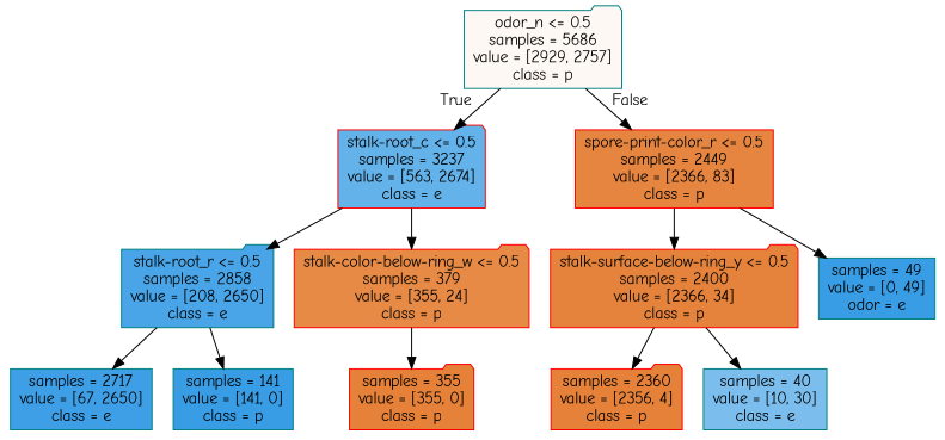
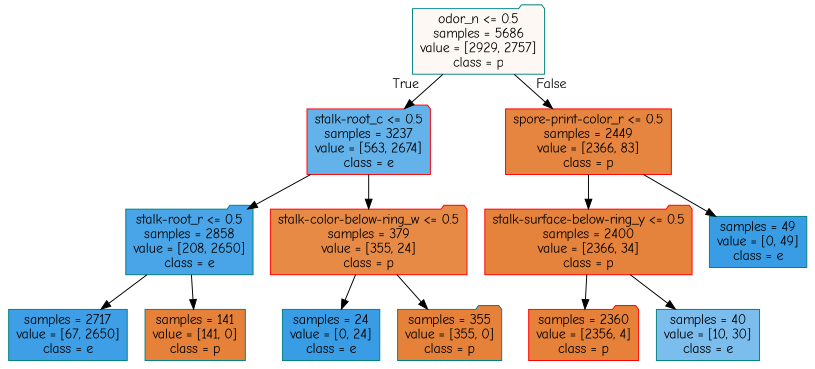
  digraph {
    fontname="Comic Neue"
    node [color=teal fillcolor="#e58139" fontname="Comic Neue" shape=folder style=filled]
    edge [fontname="Comic Neue"]
    n1 [fillcolor="#fdf8f3" label="odor_n <= 0.5\nsamples = 5686\nvalue = [2929, 2757]\nclass = p"]
    n2 [color=red fillcolor="#63b2ea" label="stalk-root_c <= 0.5\nsamples = 3237\nvalue = [563, 2674]\nclass = e"]
    n3 [color=red fillcolor="#e68540" label="spore-print-color_r <= 0.5\nsamples = 2449\nvalue = [2366, 83]\nclass = p" shape=box]
    n4 [fillcolor="#49a5e7" label="stalk-root_r <= 0.5\nsamples = 2858\nvalue = [208, 2650]\nclass = e"]
    n5 [color=red fillcolor="#e78a46" label="stalk-color-below-ring_w <= 0.5\nsamples = 379\nvalue = [355, 24]\nclass = p"]
    n6 [color=red fillcolor="#e5833c" label="stalk-surface-below-ring_y <= 0.5\nsamples = 2400\nvalue = [2366, 34]\nclass = p"]
-   n7 [fillcolor="#399de5" label="samples = 49\nvalue = [0, 49]\nodor = e" shape=box]
+   n7 [fillcolor="#399de5" label="samples = 49\nvalue = [0, 49]\nclass = e" shape=box]
    n8 [fillcolor="#3e9fe6" label="samples = 2717\nvalue = [67, 2650]\nclass = e" shape=box]
-   n9 [fillcolor="#399de5" label="samples = 141\nvalue = [141, 0]\nclass = p" shape=box]
-   n11 [color=red label="samples = 355\nvalue = [355, 0]\nclass = p"]
+   n9 [label="samples = 141\nvalue = [141, 0]\nclass = p" shape=box]
+   n10 [fillcolor="#399de5" label="samples = 24\nvalue = [0, 24]\nclass = e" shape=box]
+   n11 [label="samples = 355\nvalue = [355, 0]\nclass = p"]
    n12 [color=red label="samples = 2360\nvalue = [2356, 4]\nclass = p"]
    n13 [fillcolor="#7bbeee" label="samples = 40\nvalue = [10, 30]\nclass = e" shape=box]
    n1 -> n2 [headlabel=True labelangle=45 labeldistance=2.5]
    n1 -> n3 [headlabel=False labelangle=-45 labeldistance=2.5]
    n2 -> n4
    n2 -> n5
    n3 -> n6
    n3 -> n7
    n4 -> n8
    n4 -> n9
+   n5 -> n10
    n5 -> n11
    n6 -> n12
    n6 -> n13
  }
